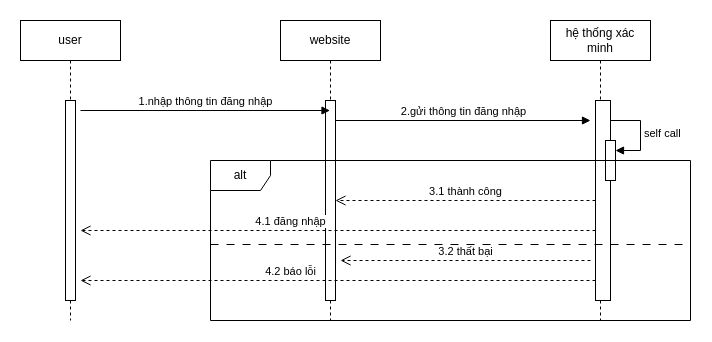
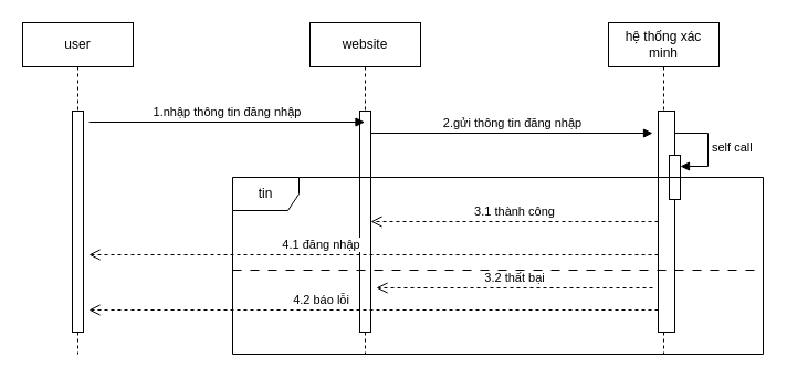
  <mxCell id="0" />
  <mxCell id="1" parent="0" />
  <mxCell id="2" value="website" style="shape=umlLifeline;perimeter=lifelinePerimeter;whiteSpace=wrap;html=1;container=1;dropTarget=0;collapsible=0;recursiveResize=0;outlineConnect=0;portConstraint=eastwest;newEdgeStyle={&quot;curved&quot;:0,&quot;rounded&quot;:0};" vertex="1" parent="1"><mxGeometry x="280" y="20" width="100" height="300" as="geometry" /></mxCell>
  <mxCell id="3" value="" style="html=1;points=[[0,0,0,0,5],[0,1,0,0,-5],[1,0,0,0,5],[1,1,0,0,-5]];perimeter=orthogonalPerimeter;outlineConnect=0;targetShapes=umlLifeline;portConstraint=eastwest;newEdgeStyle={&quot;curved&quot;:0,&quot;rounded&quot;:0};" vertex="1" parent="2"><mxGeometry x="45" y="80" width="10" height="200" as="geometry" /></mxCell>
  <mxCell id="4" value="hệ thống xác minh" style="shape=umlLifeline;perimeter=lifelinePerimeter;whiteSpace=wrap;html=1;container=1;dropTarget=0;collapsible=0;recursiveResize=0;outlineConnect=0;portConstraint=eastwest;newEdgeStyle={&quot;curved&quot;:0,&quot;rounded&quot;:0};" vertex="1" parent="1"><mxGeometry x="550" y="20" width="100" height="300" as="geometry" /></mxCell>
  <mxCell id="5" value="" style="html=1;points=[[0,0,0,0,5],[0,1,0,0,-5],[1,0,0,0,5],[1,1,0,0,-5]];perimeter=orthogonalPerimeter;outlineConnect=0;targetShapes=umlLifeline;portConstraint=eastwest;newEdgeStyle={&quot;curved&quot;:0,&quot;rounded&quot;:0};" vertex="1" parent="4"><mxGeometry x="45" y="80" width="15" height="200" as="geometry" /></mxCell>
  <mxCell id="6" value="" style="html=1;points=[[0,0,0,0,5],[0,1,0,0,-5],[1,0,0,0,5],[1,1,0,0,-5]];perimeter=orthogonalPerimeter;outlineConnect=0;targetShapes=umlLifeline;portConstraint=eastwest;newEdgeStyle={&quot;curved&quot;:0,&quot;rounded&quot;:0};" vertex="1" parent="4"><mxGeometry x="55" y="120" width="10" height="40" as="geometry" /></mxCell>
  <mxCell id="7" value="self call" style="html=1;align=left;spacingLeft=2;endArrow=block;rounded=0;edgeStyle=orthogonalEdgeStyle;curved=0;rounded=0;" edge="1" target="6" parent="4" source="5"><mxGeometry relative="1" as="geometry"><mxPoint x="60" y="100" as="sourcePoint" /><Array as="points"><mxPoint x="90" y="100" /><mxPoint x="90" y="130" /></Array></mxGeometry></mxCell>
  <mxCell id="8" value="2.gửi thông tin đăng nhập" style="html=1;verticalAlign=bottom;endArrow=block;curved=0;rounded=0;" edge="1" parent="1"><mxGeometry width="80" relative="1" as="geometry"><mxPoint x="335" y="120" as="sourcePoint" /><mxPoint x="590" y="120" as="targetPoint" /></mxGeometry></mxCell>
- <mxCell id="9" value="alt" style="shape=umlFrame;whiteSpace=wrap;html=1;pointerEvents=0;" vertex="1" parent="1"><mxGeometry x="210" y="160" width="480" height="160" as="geometry" /></mxCell>
+ <mxCell id="9" value="tin" style="shape=umlFrame;whiteSpace=wrap;html=1;pointerEvents=0;" vertex="1" parent="1"><mxGeometry x="210" y="160" width="480" height="160" as="geometry" /></mxCell>
  <mxCell id="10" value="" style="line;strokeWidth=1;fillColor=none;align=left;verticalAlign=middle;spacingTop=-1;spacingLeft=3;spacingRight=3;rotatable=0;labelPosition=right;points=[];portConstraint=eastwest;strokeColor=inherit;dashed=1;dashPattern=8 8;" vertex="1" parent="1"><mxGeometry x="210" y="240" width="480" height="8" as="geometry" /></mxCell>
  <mxCell id="11" value="user" style="shape=umlLifeline;perimeter=lifelinePerimeter;whiteSpace=wrap;html=1;container=1;dropTarget=0;collapsible=0;recursiveResize=0;outlineConnect=0;portConstraint=eastwest;newEdgeStyle={&quot;curved&quot;:0,&quot;rounded&quot;:0};" vertex="1" parent="1"><mxGeometry x="20" y="20" width="100" height="300" as="geometry" /></mxCell>
  <mxCell id="12" value="" style="html=1;points=[[0,0,0,0,5],[0,1,0,0,-5],[1,0,0,0,5],[1,1,0,0,-5]];perimeter=orthogonalPerimeter;outlineConnect=0;targetShapes=umlLifeline;portConstraint=eastwest;newEdgeStyle={&quot;curved&quot;:0,&quot;rounded&quot;:0};" vertex="1" parent="11"><mxGeometry x="45" y="80" width="10" height="200" as="geometry" /></mxCell>
  <mxCell id="13" value="1.nhập thông tin đăng nhập" style="html=1;verticalAlign=bottom;endArrow=block;curved=0;rounded=0;" edge="1" parent="1" target="2"><mxGeometry width="80" relative="1" as="geometry"><mxPoint x="80" y="110" as="sourcePoint" /><mxPoint x="160" y="110" as="targetPoint" /></mxGeometry></mxCell>
  <mxCell id="14" value="3.1 thành công" style="html=1;verticalAlign=bottom;endArrow=open;dashed=1;endSize=8;curved=0;rounded=0;" edge="1" parent="1"><mxGeometry relative="1" as="geometry"><mxPoint x="595" y="200" as="sourcePoint" /><mxPoint x="335" y="200" as="targetPoint" /></mxGeometry></mxCell>
  <mxCell id="15" value="3.2 thất bại" style="html=1;verticalAlign=bottom;endArrow=open;dashed=1;endSize=8;curved=0;rounded=0;" edge="1" parent="1"><mxGeometry relative="1" as="geometry"><mxPoint x="590" y="260" as="sourcePoint" /><mxPoint x="340" y="260" as="targetPoint" /><mxPoint as="offset" /></mxGeometry></mxCell>
  <mxCell id="16" value="4.1 đăng nhập" style="html=1;verticalAlign=bottom;endArrow=open;dashed=1;endSize=8;curved=0;rounded=0;" edge="1" parent="1"><mxGeometry x="0.184" relative="1" as="geometry"><mxPoint x="595" y="230" as="sourcePoint" /><mxPoint x="80" y="230" as="targetPoint" /><mxPoint as="offset" /></mxGeometry></mxCell>
  <mxCell id="17" value="4.2 báo lỗi" style="html=1;verticalAlign=bottom;endArrow=open;dashed=1;endSize=8;curved=0;rounded=0;" edge="1" parent="1"><mxGeometry x="0.184" relative="1" as="geometry"><mxPoint x="595" y="280" as="sourcePoint" /><mxPoint x="80" y="280" as="targetPoint" /><mxPoint as="offset" /></mxGeometry></mxCell>
